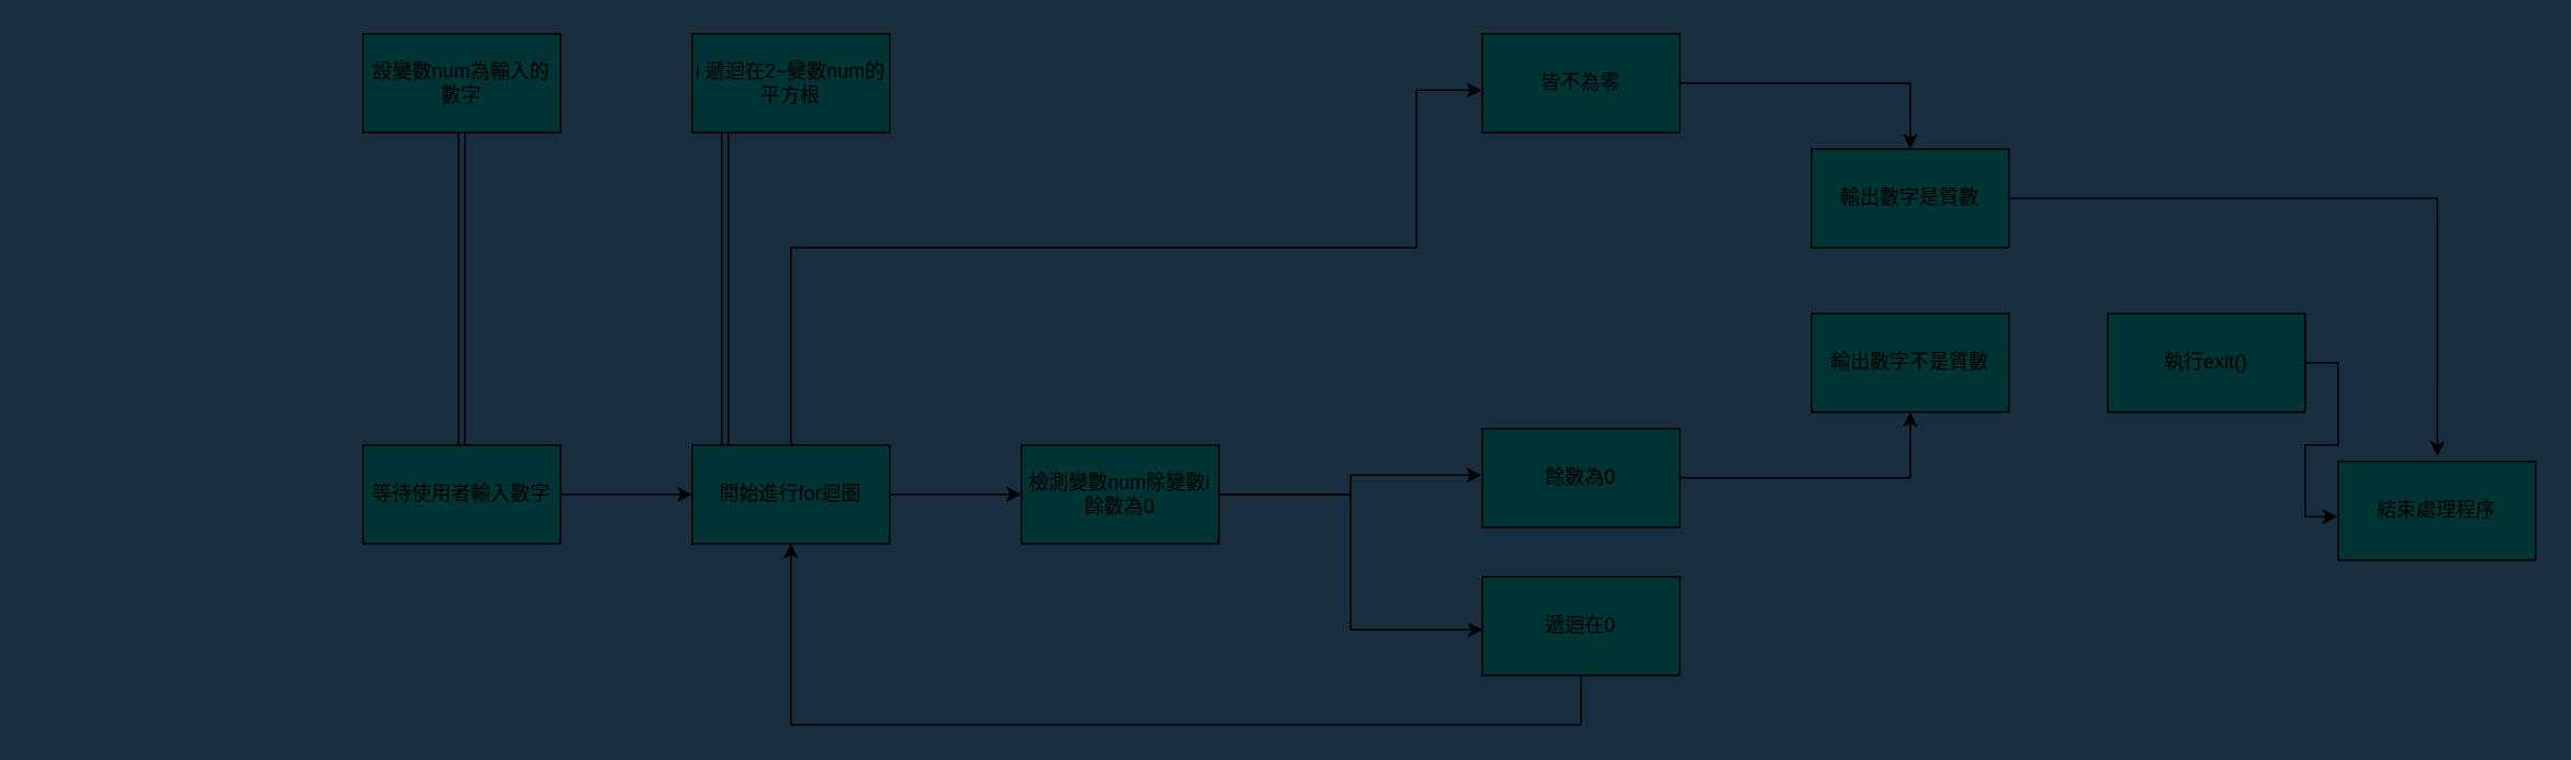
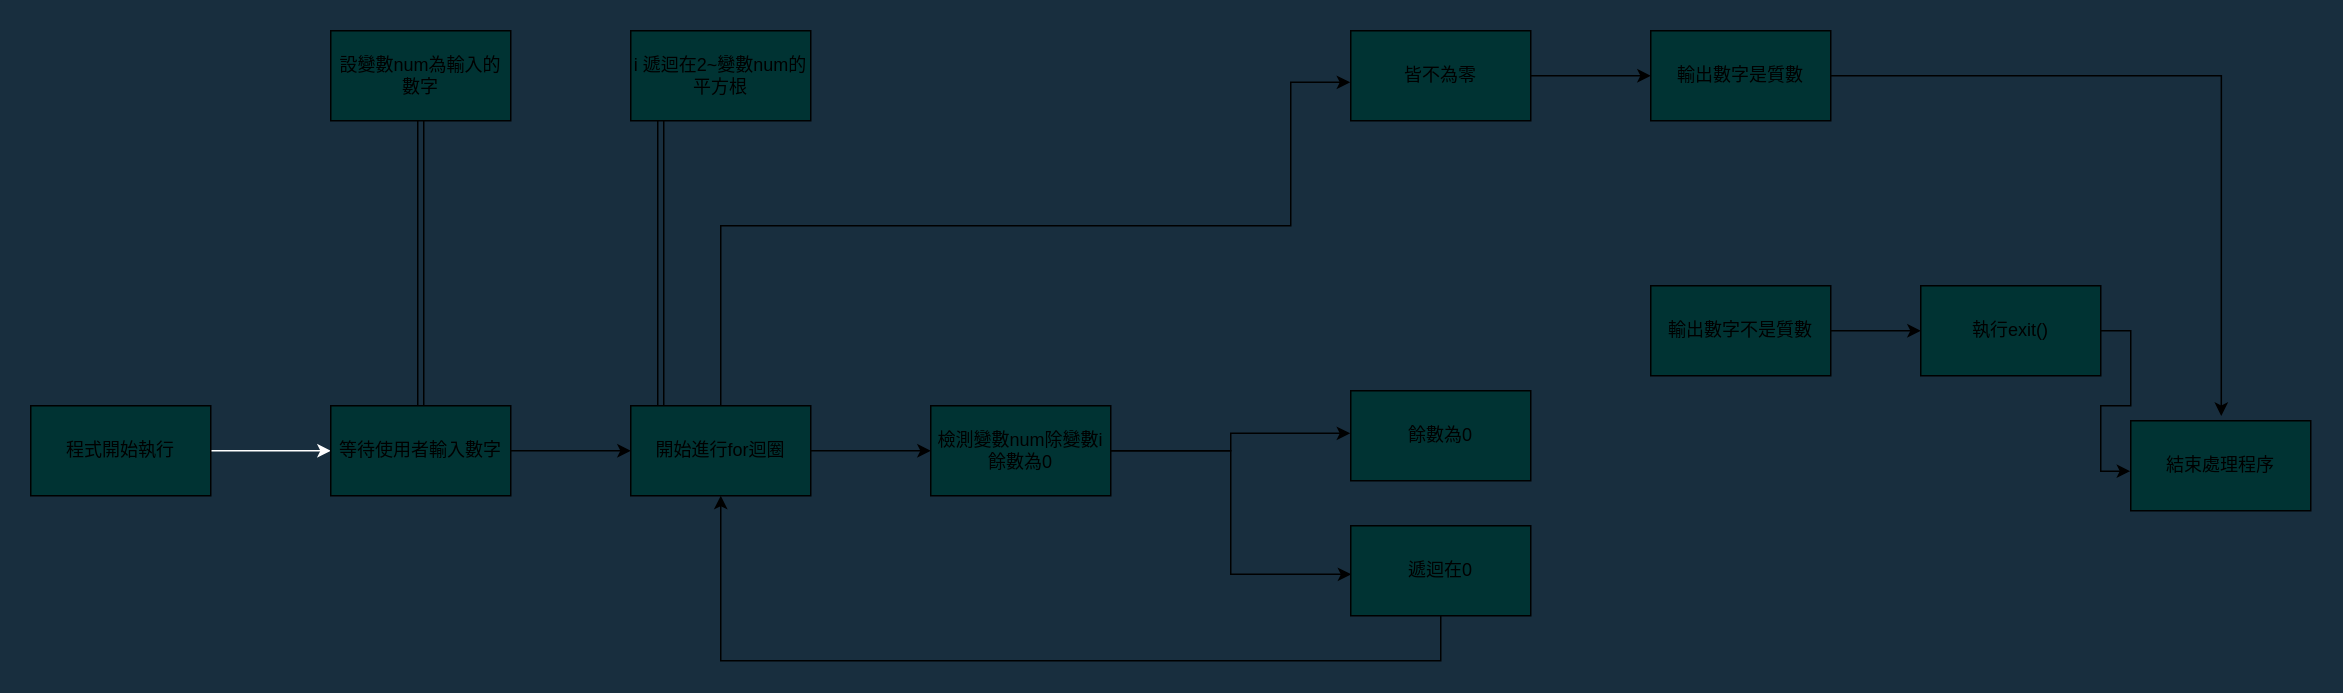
  <mxCell id="0" />
  <mxCell id="1" parent="0" />
+ <mxCell id="2" style="edgeStyle=orthogonalEdgeStyle;rounded=0;orthogonalLoop=1;jettySize=auto;html=1;entryX=0;entryY=0.5;entryDx=0;entryDy=0;labelBackgroundColor=#182E3E;strokeColor=#FFFFFF;fontColor=#FFFFFF;" parent="1" source="3" target="5" edge="1"><mxGeometry relative="1" as="geometry" /></mxCell>
+ <mxCell id="3" value="程式開始執行" style="rounded=0;whiteSpace=wrap;html=1;fillColor=#003333;" parent="1" vertex="1"><mxGeometry x="20" y="270" width="120" height="60" as="geometry" /></mxCell>
  <mxCell id="4" style="edgeStyle=orthogonalEdgeStyle;rounded=0;orthogonalLoop=1;jettySize=auto;html=1;entryX=0;entryY=0.5;entryDx=0;entryDy=0;" edge="1" parent="1" source="5" target="8"><mxGeometry relative="1" as="geometry" /></mxCell>
  <mxCell id="5" value="等待使用者輸入數字" style="rounded=0;whiteSpace=wrap;html=1;fillColor=#003333;" parent="1" vertex="1"><mxGeometry x="220" y="270" width="120" height="60" as="geometry" /></mxCell>
  <mxCell id="6" style="edgeStyle=orthogonalEdgeStyle;rounded=0;orthogonalLoop=1;jettySize=auto;html=1;" edge="1" parent="1" source="8" target="14"><mxGeometry relative="1" as="geometry" /></mxCell>
  <mxCell id="7" style="edgeStyle=orthogonalEdgeStyle;rounded=0;orthogonalLoop=1;jettySize=auto;html=1;entryX=-0.003;entryY=0.573;entryDx=0;entryDy=0;entryPerimeter=0;" edge="1" parent="1" source="8" target="26"><mxGeometry relative="1" as="geometry"><Array as="points"><mxPoint x="480" y="150" /><mxPoint x="860" y="150" /><mxPoint x="860" y="54" /></Array></mxGeometry></mxCell>
  <mxCell id="8" value="開始進行for迴圈" style="rounded=0;whiteSpace=wrap;html=1;sketch=0;fillColor=#003333;" parent="1" vertex="1"><mxGeometry x="420" y="270" width="120" height="60" as="geometry" /></mxCell>
  <mxCell id="9" value="i 遞迴在2~變數num的平方根" style="rounded=0;whiteSpace=wrap;html=1;fillColor=#003333;" vertex="1" parent="1"><mxGeometry x="420" y="20" width="120" height="60" as="geometry" /></mxCell>
  <mxCell id="10" value="設變數num為輸入的數字" style="rounded=0;whiteSpace=wrap;html=1;fillColor=#003333;" vertex="1" parent="1"><mxGeometry x="220" y="20" width="120" height="60" as="geometry" /></mxCell>
  <mxCell id="11" value="" style="endArrow=none;html=1;rounded=0;entryX=0.5;entryY=1;entryDx=0;entryDy=0;exitX=0.5;exitY=0;exitDx=0;exitDy=0;shape=link;" edge="1" parent="1" source="5" target="10"><mxGeometry width="50" height="50" relative="1" as="geometry"><mxPoint x="470" y="360" as="sourcePoint" /><mxPoint x="520" y="310" as="targetPoint" /></mxGeometry></mxCell>
  <mxCell id="12" style="edgeStyle=orthogonalEdgeStyle;rounded=0;orthogonalLoop=1;jettySize=auto;html=1;entryX=0.003;entryY=0.54;entryDx=0;entryDy=0;entryPerimeter=0;" edge="1" parent="1" source="14" target="18"><mxGeometry relative="1" as="geometry" /></mxCell>
  <mxCell id="13" style="edgeStyle=orthogonalEdgeStyle;rounded=0;orthogonalLoop=1;jettySize=auto;html=1;entryX=-0.003;entryY=0.473;entryDx=0;entryDy=0;entryPerimeter=0;" edge="1" parent="1" source="14" target="16"><mxGeometry relative="1" as="geometry" /></mxCell>
  <mxCell id="14" value="檢測變數num除變數i&lt;br&gt;餘數為0" style="rounded=0;whiteSpace=wrap;html=1;fillColor=#003333;" vertex="1" parent="1"><mxGeometry x="620" y="270" width="120" height="60" as="geometry" /></mxCell>
- <mxCell id="15" style="edgeStyle=orthogonalEdgeStyle;rounded=0;orthogonalLoop=1;jettySize=auto;html=1;" edge="1" parent="1" source="16" target="20"><mxGeometry relative="1" as="geometry" /></mxCell>
  <mxCell id="16" value="餘數為0" style="rounded=0;whiteSpace=wrap;html=1;fillColor=#003333;" vertex="1" parent="1"><mxGeometry x="900" y="260" width="120" height="60" as="geometry" /></mxCell>
  <mxCell id="17" style="edgeStyle=orthogonalEdgeStyle;rounded=0;orthogonalLoop=1;jettySize=auto;html=1;" edge="1" parent="1" source="18" target="8"><mxGeometry relative="1" as="geometry"><Array as="points"><mxPoint x="960" y="440" /><mxPoint x="480" y="440" /></Array></mxGeometry></mxCell>
  <mxCell id="18" value="遞迴在0" style="rounded=0;whiteSpace=wrap;html=1;fillColor=#003333;" vertex="1" parent="1"><mxGeometry x="900" y="350" width="120" height="60" as="geometry" /></mxCell>
+ <mxCell id="19" style="edgeStyle=orthogonalEdgeStyle;rounded=0;orthogonalLoop=1;jettySize=auto;html=1;" edge="1" parent="1" source="20" target="24"><mxGeometry relative="1" as="geometry" /></mxCell>
  <mxCell id="20" value="輸出數字不是質數" style="rounded=0;whiteSpace=wrap;html=1;fillColor=#003333;" vertex="1" parent="1"><mxGeometry x="1100" y="190" width="120" height="60" as="geometry" /></mxCell>
  <mxCell id="21" value="" style="endArrow=none;html=1;rounded=0;entryX=0.5;entryY=1;entryDx=0;entryDy=0;exitX=0.5;exitY=0;exitDx=0;exitDy=0;shape=link;" edge="1" parent="1"><mxGeometry width="50" height="50" relative="1" as="geometry"><mxPoint x="440" y="270" as="sourcePoint" /><mxPoint x="440" y="80" as="targetPoint" /></mxGeometry></mxCell>
  <mxCell id="22" value="結束處理程序" style="rounded=0;whiteSpace=wrap;html=1;fillColor=#003333;" vertex="1" parent="1"><mxGeometry x="1420" y="280" width="120" height="60" as="geometry" /></mxCell>
  <mxCell id="23" style="edgeStyle=orthogonalEdgeStyle;rounded=0;orthogonalLoop=1;jettySize=auto;html=1;entryX=-0.003;entryY=0.56;entryDx=0;entryDy=0;entryPerimeter=0;" edge="1" parent="1" source="24" target="22"><mxGeometry relative="1" as="geometry" /></mxCell>
  <mxCell id="24" value="執行exit()" style="rounded=0;whiteSpace=wrap;html=1;fillColor=#003333;" vertex="1" parent="1"><mxGeometry x="1280" y="190" width="120" height="60" as="geometry" /></mxCell>
  <mxCell id="25" style="edgeStyle=orthogonalEdgeStyle;rounded=0;orthogonalLoop=1;jettySize=auto;html=1;" edge="1" parent="1" source="26" target="28"><mxGeometry relative="1" as="geometry" /></mxCell>
  <mxCell id="26" value="皆不為零" style="rounded=0;whiteSpace=wrap;html=1;fillColor=#003333;" vertex="1" parent="1"><mxGeometry x="900" y="20" width="120" height="60" as="geometry" /></mxCell>
  <mxCell id="27" style="edgeStyle=orthogonalEdgeStyle;rounded=0;orthogonalLoop=1;jettySize=auto;html=1;entryX=0.503;entryY=-0.053;entryDx=0;entryDy=0;entryPerimeter=0;" edge="1" parent="1" source="28" target="22"><mxGeometry relative="1" as="geometry" /></mxCell>
- <mxCell id="28" value="輸出數字是質數" style="rounded=0;whiteSpace=wrap;html=1;fillColor=#003333;" vertex="1" parent="1"><mxGeometry x="1100" y="90" width="120" height="60" as="geometry" /></mxCell>
+ <mxCell id="28" value="輸出數字是質數" style="rounded=0;whiteSpace=wrap;html=1;fillColor=#003333;" vertex="1" parent="1"><mxGeometry x="1100" y="20" width="120" height="60" as="geometry" /></mxCell>
